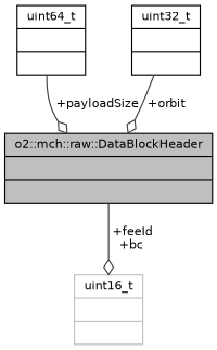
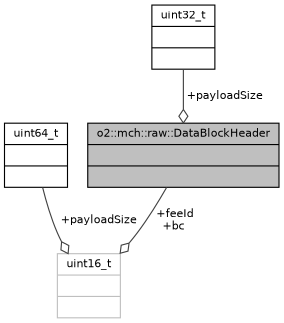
  digraph {
    node [color=black fontname=Helvetica fontsize=10 shape=record]
    edge [arrowhead=odiamond color=grey25 fontname=Helvetica fontsize=10 labelfontname=Helvetica labelfontsize=10 style=solid]
    n1 [fillcolor=grey75 fontcolor=black height=0.2 label="{o2::mch::raw::DataBlockHeader\n||}" style=filled width=0.4]
    n2 [color=grey75 height=0.2 label="{uint16_t\n||}" width=0.4]
    n3 [height=0.2 label="{uint64_t\n||}" width=0.4]
    n4 [height=0.2 label="{uint32_t\n||}" width=0.4]
    n1 -> n2 [label=" +feeId\n+bc"]
-   n3 -> n1 [label=" +payloadSize"]
-   n4 -> n1 [label=" +orbit"]
+   n3 -> n2 [label=" +payloadSize"]
+   n4 -> n1 [label=" +payloadSize"]
  }
